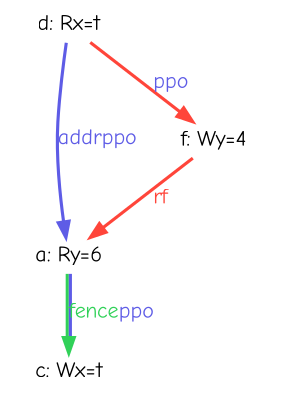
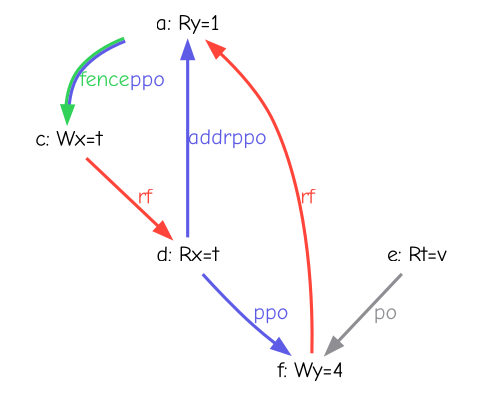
  digraph {
    fontname="Comic Neue"
    splines=spline
    node [fixedsize=false fontname="Comic Neue" fontsize=14 shape=none]
    edge [arrowsize=1.000000 color="#FF453A" fontname="Comic Neue" fontsize=14 penwidth=2.000000]
-   n1 [height=0.222222 label="a: Ry=6" width=1.111112]
+   n1 [height=0.222222 label="a: Ry=1" width=1.111112]
    n2 [height=0.222222 label="c: Wx=t" width=1.111112]
    n3 [height=0.222222 label="d: Rx=t" width=1.111112]
    n4 [height=0.222222 label="f: Wy=4" width=1.111112]
+   n5 [height=0.222222 label="e: Rt=v" width=1.111112]
    n1 -> n2 [color="#30D158:#5E5CE6" label=<<font color="#30D158">fence</font><font color="#5E5CE6">ppo</font>>]
+   n2 -> n3 [label=<<font color="#FF453A">rf</font>>]
    n3 -> n1 [color="#5E5CE6" label=<<font color="#5E5CE6">addr</font><font color="#5E5CE6">ppo</font>>]
-   n3 -> n4 [label=<<font color="#5E5CE6">ppo</font>>]
+   n3 -> n4 [color="#5E5CE6" label=<<font color="#5E5CE6">ppo</font>>]
    n4 -> n1 [label=<<font color="#FF453A">rf</font>>]
+   n5 -> n4 [color="#8E8E93" label=<<font color="#8E8E93">po</font>>]
  }
